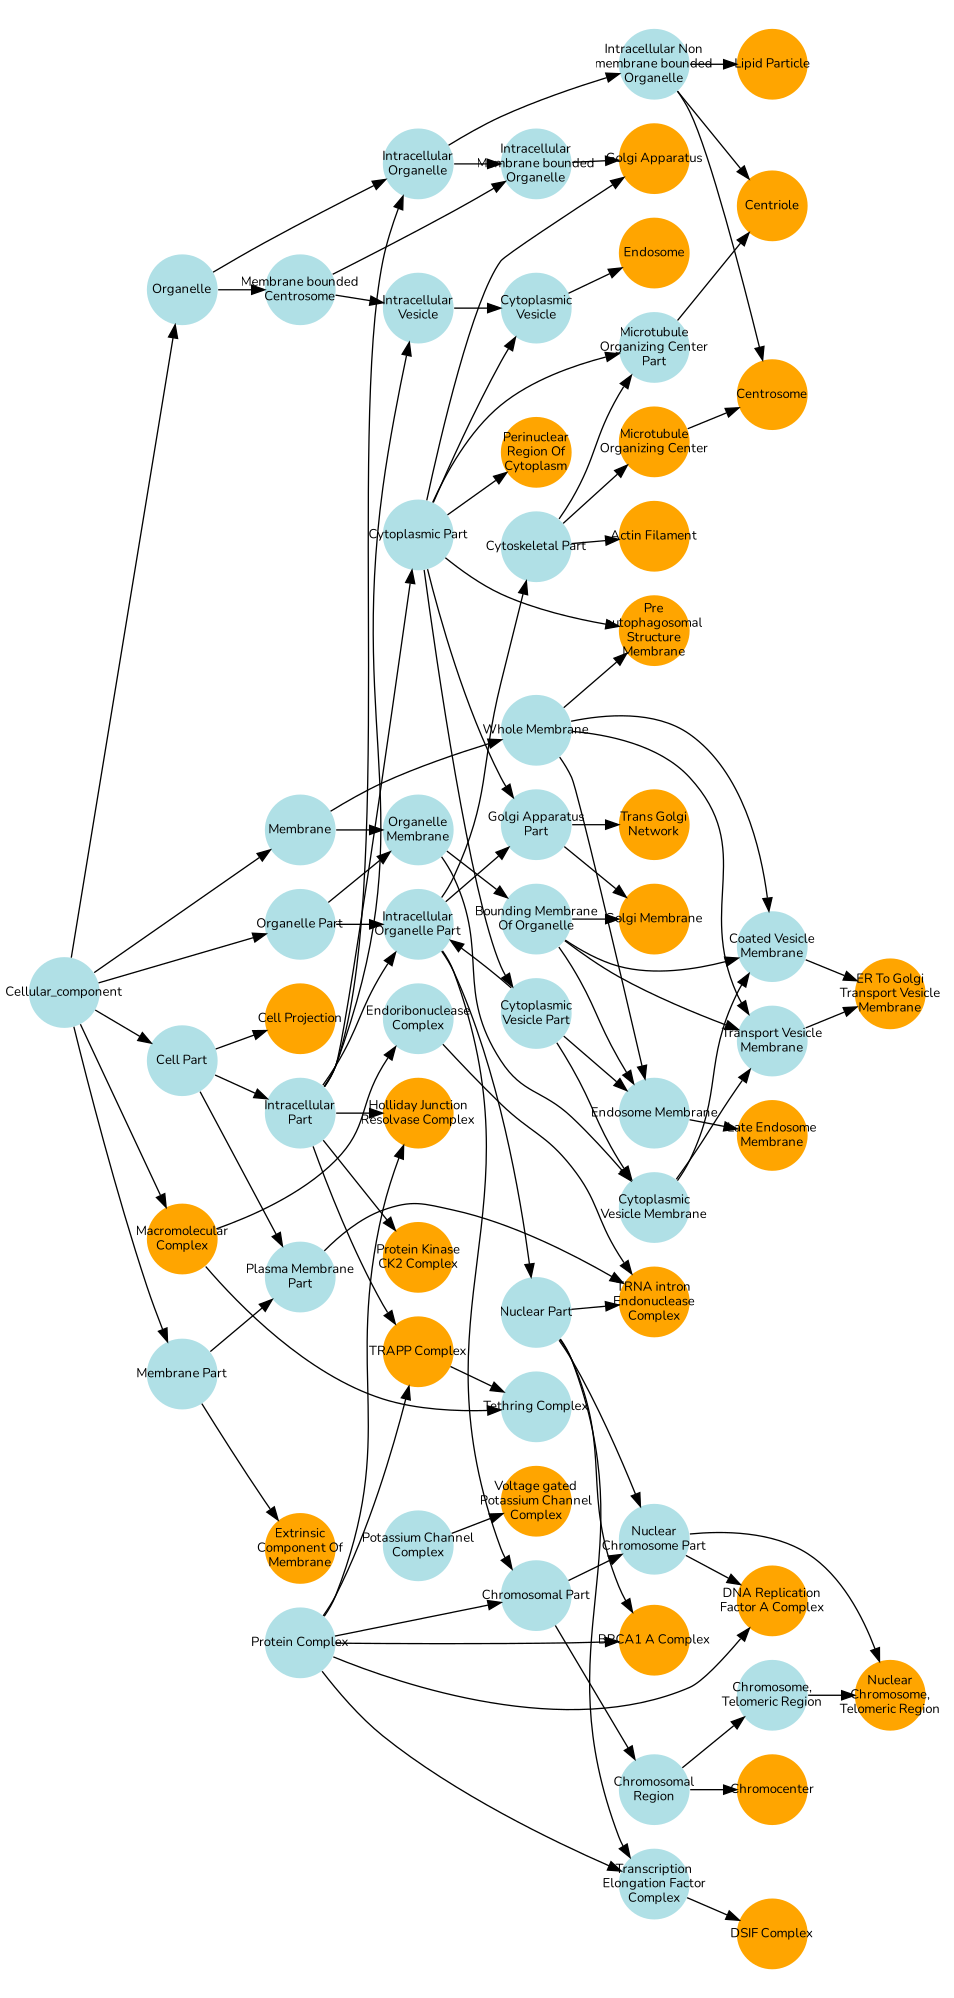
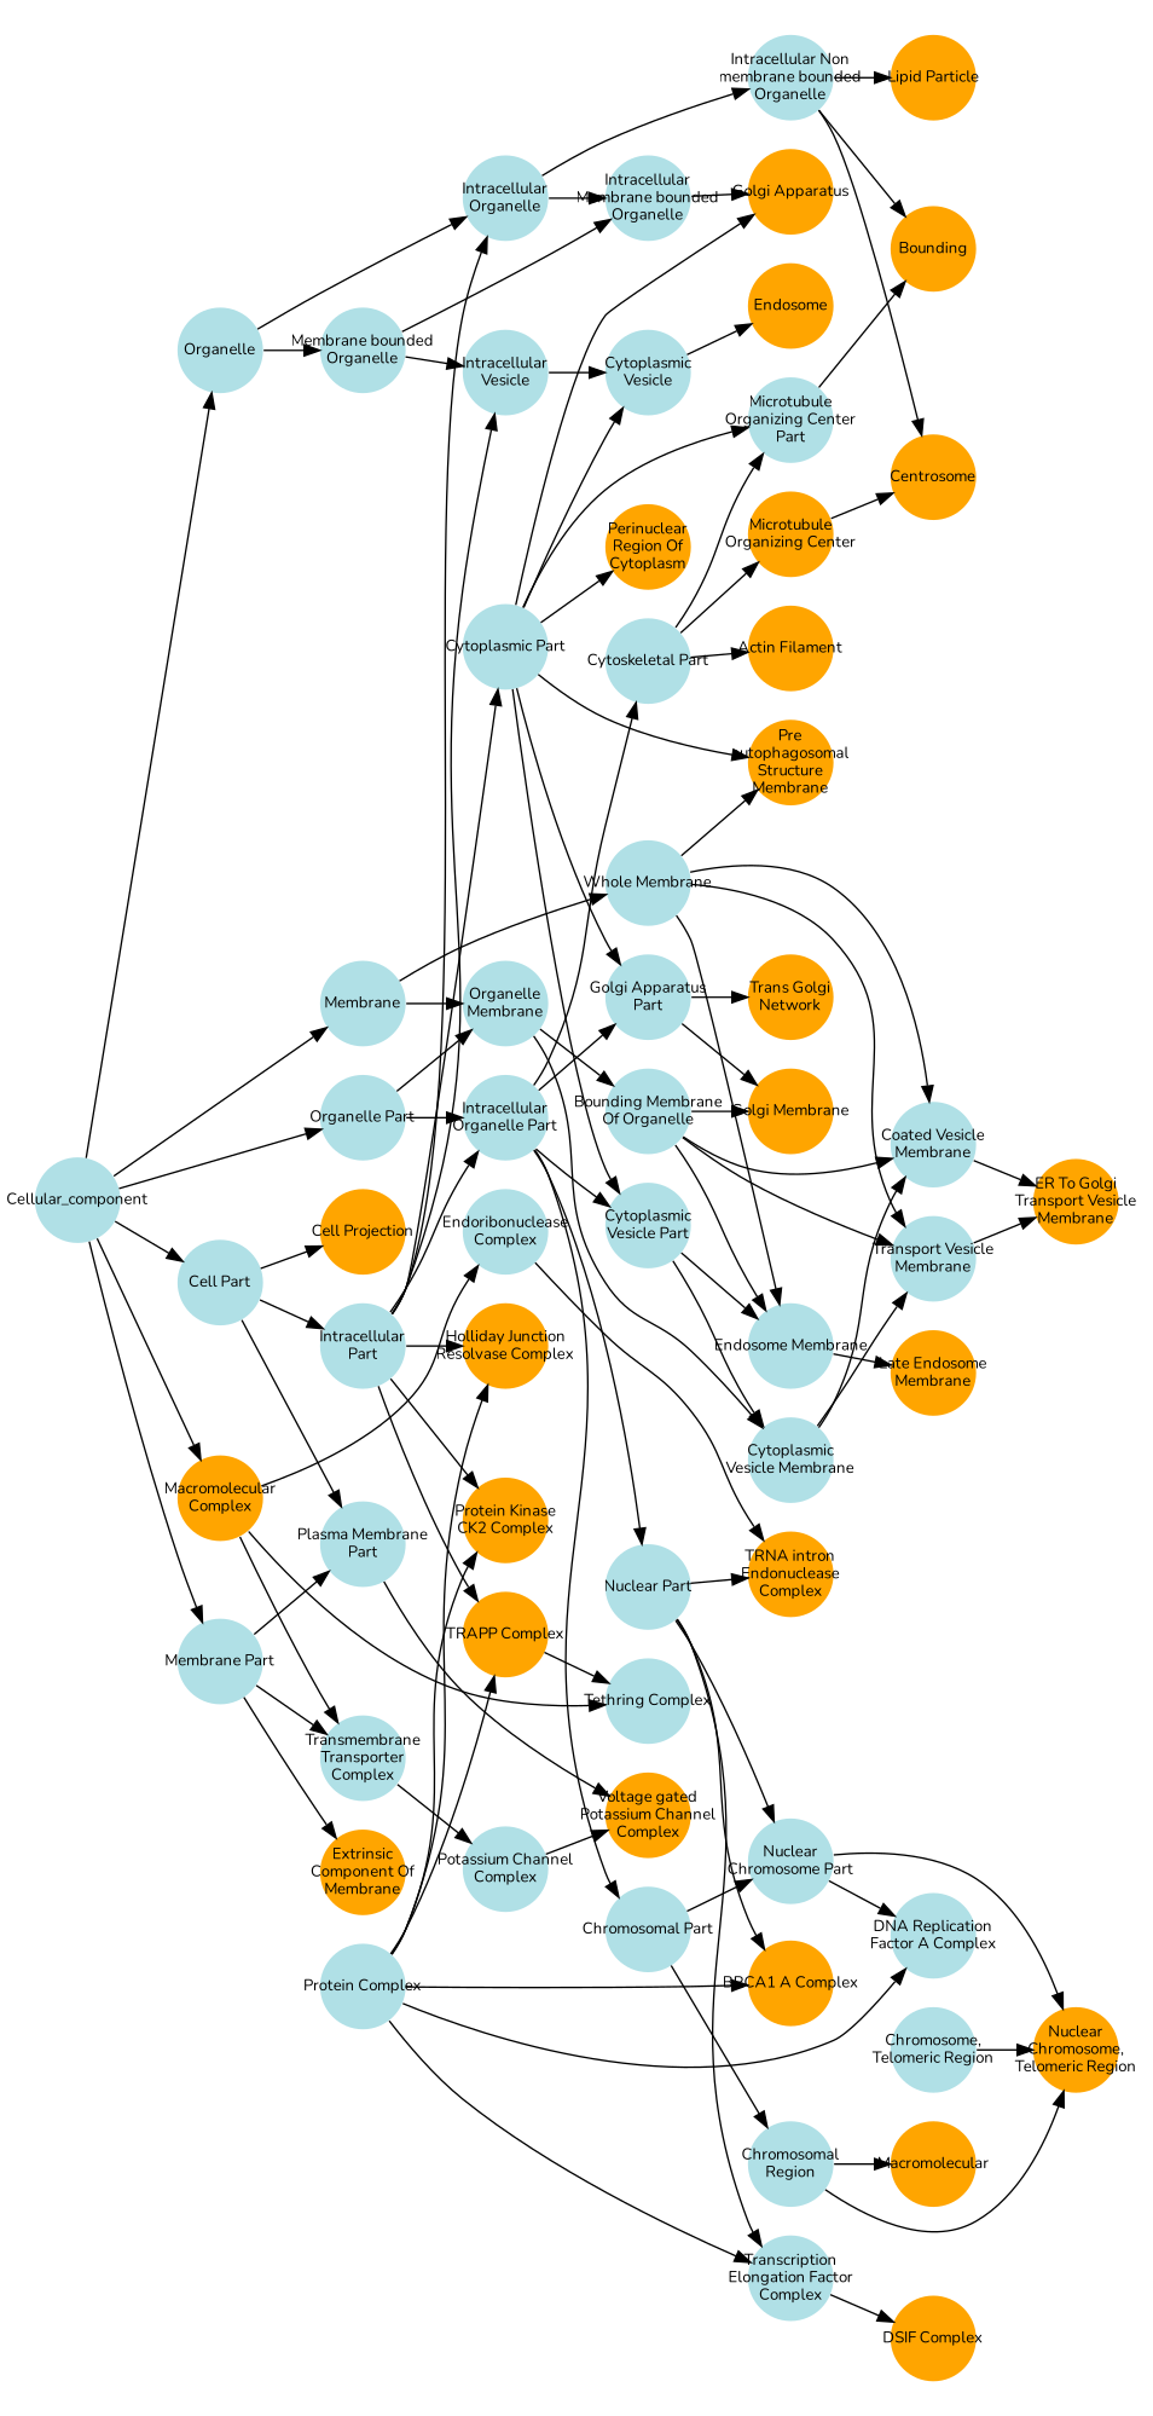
  digraph {
    fontname=Nunito
    rankdir=LR
    node [color=transparent fillcolor=powderblue fixedsize=true fontname=Nunito fontsize=10 shape=circle style=filled]
    edge [color="#000000" fontname=Nunito lty=solid]
    n1 [label=Cellular_component width=0.75]
    n2 [label=Organelle width=0.75]
    n3 [label="Cell Part" width=0.75]
    n4 [label="Organelle Part" width=0.75]
    n5 [label=Membrane width=0.75]
    n6 [fillcolor=orange label="Macromolecular\nComplex" width=0.75]
    n7 [label="Membrane Part" width=0.75]
-   n8 [label="Membrane bounded\nCentrosome" width=0.75]
+   n8 [label="Membrane bounded\nOrganelle" width=0.75]
    n9 [label="Intracellular\nOrganelle" width=0.75]
    n10 [label="Intracellular\nPart" width=0.75]
    n11 [fillcolor=orange label="Cell Projection" width=0.75]
    n12 [label="Plasma Membrane\nPart" width=0.75]
    n13 [label="Intracellular\nOrganelle Part" width=0.75]
    n14 [label="Organelle\nMembrane" width=0.75]
    n15 [label="Whole Membrane" width=0.75]
    n16 [label="Endoribonuclease\nComplex" width=0.75]
    n17 [label="Tethring Complex" width=0.75]
+   n18 [label="Transmembrane\nTransporter\nComplex" width=0.75]
    n19 [fillcolor=orange label="Extrinsic\nComponent Of\nMembrane" width=0.75]
    n20 [label="Intracellular\nMembrane bounded\nOrganelle" width=0.75]
    n21 [label="Intracellular\nVesicle" width=0.75]
    n22 [label="Intracellular Non\nmembrane bounded\nOrganelle" width=0.75]
    n23 [fillcolor=orange label="Golgi Apparatus" width=0.75]
    n24 [label="Cytoplasmic\nVesicle" width=0.75]
    n25 [label="Cytoplasmic Part" width=0.75]
    n26 [fillcolor=orange label="Protein Kinase\nCK2 Complex" width=0.75]
    n27 [fillcolor=orange label="Holliday Junction\nResolvase Complex" width=0.75]
    n28 [fillcolor=orange label="TRAPP Complex" width=0.75]
    n29 [fillcolor=orange label="Voltage gated\nPotassium Channel\nComplex" width=0.75]
    n30 [label="Golgi Apparatus\nPart" width=0.75]
    n31 [fillcolor=orange label="Perinuclear\nRegion Of\nCytoplasm" width=0.75]
    n32 [label="Microtubule\nOrganizing Center\nPart" width=0.75]
    n33 [fillcolor=orange label="Pre\nautophagosomal\nStructure\nMembrane" width=0.75]
    n34 [label="Cytoplasmic\nVesicle Part" width=0.75]
    n35 [label="Cytoskeletal Part" width=0.75]
    n36 [label="Chromosomal Part" width=0.75]
    n37 [label="Nuclear Part" width=0.75]
-   n38 [fillcolor=orange label=Centriole width=0.75]
+   n38 [fillcolor=orange label=Bounding width=0.75]
    n39 [fillcolor=orange label=Centrosome width=0.75]
    n40 [fillcolor=orange label="Lipid Particle" width=0.75]
    n41 [fillcolor=orange label="Trans Golgi\nNetwork" width=0.75]
    n42 [fillcolor=orange label="Golgi Membrane" width=0.75]
    n43 [fillcolor=orange label=Endosome width=0.75]
    n44 [label="Cytoplasmic\nVesicle Membrane" width=0.75]
    n45 [label="Endosome Membrane" width=0.75]
    n46 [label="Bounding Membrane\nOf Organelle" width=0.75]
    n47 [fillcolor=orange label="Actin Filament" width=0.75]
    n48 [fillcolor=orange label="Microtubule\nOrganizing Center" width=0.75]
    n49 [label="Nuclear\nChromosome Part" width=0.75]
    n50 [label="Chromosomal\nRegion" width=0.75]
    n51 [label="Transcription\nElongation Factor\nComplex" width=0.75]
    n52 [fillcolor=orange label="BRCA1 A Complex" width=0.75]
    n53 [fillcolor=orange label="TRNA intron\nEndonuclease\nComplex" width=0.75]
    n54 [label="Transport Vesicle\nMembrane" width=0.75]
    n55 [label="Coated Vesicle\nMembrane" width=0.75]
    n56 [fillcolor=orange label="ER To Golgi\nTransport Vesicle\nMembrane" width=0.75]
    n57 [fillcolor=orange label="Late Endosome\nMembrane" width=0.75]
    n58 [label="Protein Complex" width=0.75]
-   n59 [fillcolor=orange label="DNA Replication\nFactor A Complex" width=0.75]
+   n59 [label="DNA Replication\nFactor A Complex" width=0.75]
    n60 [label="Potassium Channel\nComplex" width=0.75]
    n61 [fillcolor=orange label="DSIF Complex" width=0.75]
    n62 [fillcolor=orange label="Nuclear\nChromosome,\nTelomeric Region" width=0.75]
    n63 [label="Chromosome,\nTelomeric Region" width=0.75]
-   n64 [fillcolor=orange label=Chromocenter width=0.75]
+   n64 [fillcolor=orange label=Macromolecular width=0.75]
    n1 -> n2
    n1 -> n3
    n1 -> n4
    n1 -> n5
    n1 -> n6
    n1 -> n7
    n2 -> n8
    n2 -> n9
    n3 -> n10
    n3 -> n11
    n3 -> n12
    n4 -> n13
    n4 -> n14
    n5 -> n14
    n5 -> n15
    n6 -> n16
    n6 -> n17
+   n6 -> n18
    n7 -> n12
+   n7 -> n18
    n7 -> n19
    n8 -> n20
    n8 -> n21
    n9 -> n20
    n9 -> n22
    n10 -> n9
    n10 -> n13
    n10 -> n21
    n10 -> n25
    n10 -> n26
    n10 -> n27
    n10 -> n28
-   n12 -> n53
+   n12 -> n29
    n13 -> n30
-   n34 -> n13
+   n13 -> n34
    n13 -> n35
    n13 -> n36
    n13 -> n37
    n14 -> n44
    n14 -> n46
    n15 -> n33
    n15 -> n45
    n15 -> n54
    n15 -> n55
    n16 -> n53
+   n18 -> n60
    n20 -> n23
    n21 -> n24
    n22 -> n38
    n22 -> n39
    n22 -> n40
    n24 -> n43
    n25 -> n23
    n25 -> n24
    n25 -> n30
    n25 -> n31
    n25 -> n32
    n25 -> n33
    n25 -> n34
    n28 -> n17
    n30 -> n41
    n30 -> n42
    n32 -> n38
    n34 -> n44
    n34 -> n45
    n35 -> n32
    n35 -> n47
    n35 -> n48
    n36 -> n49
    n36 -> n50
    n37 -> n49
    n37 -> n51
    n37 -> n52
    n37 -> n53
    n44 -> n54
    n44 -> n55
    n45 -> n57
    n46 -> n42
    n46 -> n45
    n46 -> n54
    n46 -> n55
    n48 -> n39
    n49 -> n59
    n49 -> n62
-   n50 -> n63
+   n50 -> n62
    n50 -> n64
    n51 -> n61
    n54 -> n56
    n55 -> n56
-   n58 -> n36
+   n58 -> n26
    n58 -> n27
    n58 -> n28
    n58 -> n51
    n58 -> n52
    n58 -> n59
    n60 -> n29
    n63 -> n62
  }
